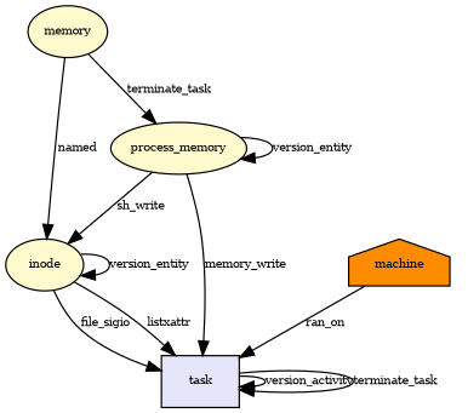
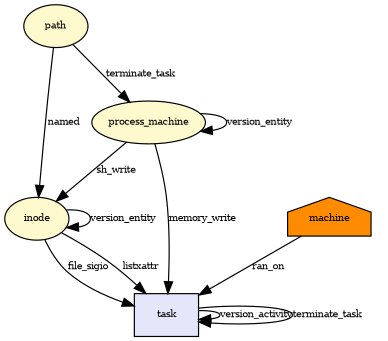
  digraph {
    node [fillcolor="#fffacd" fontsize=8 shape=ellipse style=filled]
    edge [fontsize=8]
    n1 [label=inode]
    n2 [fillcolor="#e6e6fa" label=task shape=rectangle]
-   n3 [label=process_memory]
-   n4 [label=memory]
+   n3 [label=process_machine]
+   n4 [label=path]
    n5 [fillcolor="#ff8c00" label=machine shape=house]
    n1 -> n1 [label=version_entity]
    n1 -> n2 [label=file_sigio]
    n1 -> n2 [label=listxattr]
    n2 -> n2 [label=version_activity]
    n2 -> n2 [label=terminate_task]
    n3 -> n1 [label=sh_write]
    n3 -> n2 [label=memory_write]
    n3 -> n3 [label=version_entity]
    n4 -> n1 [label=named]
    n4 -> n3 [label=terminate_task]
    n5 -> n2 [label=ran_on]
  }
